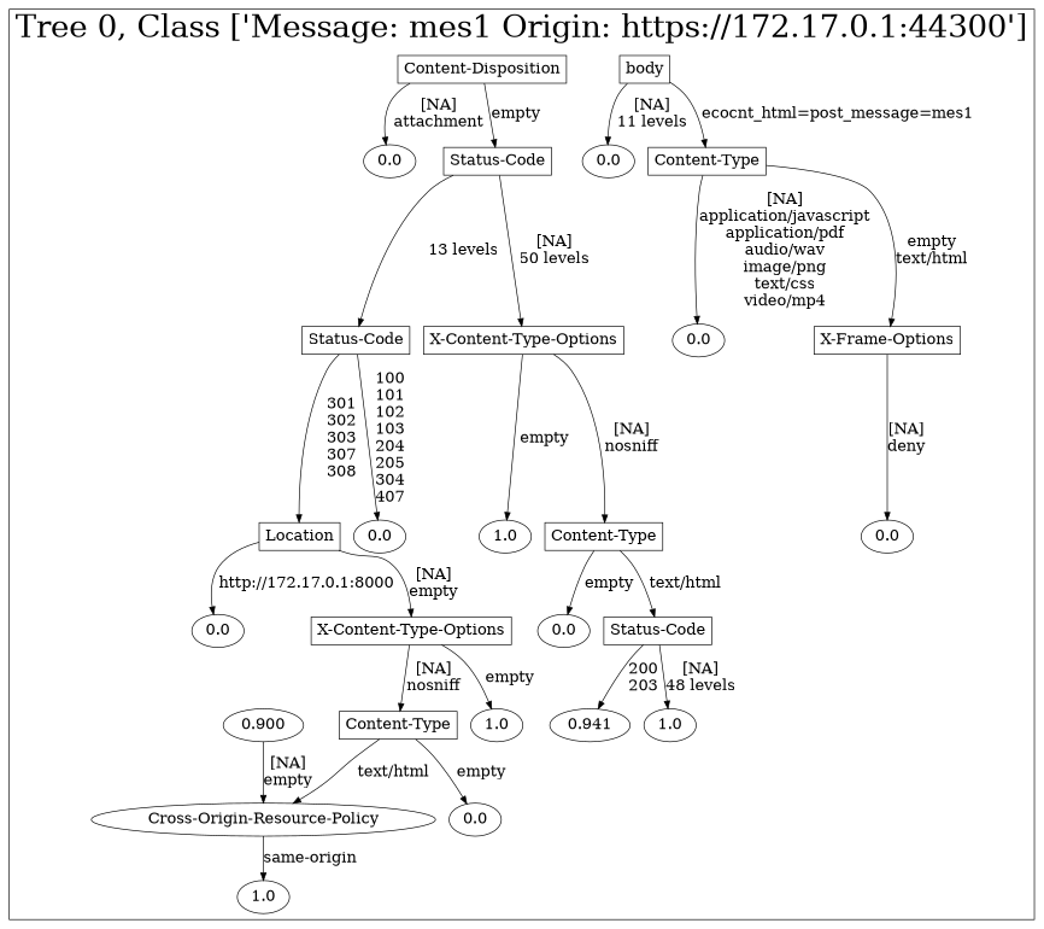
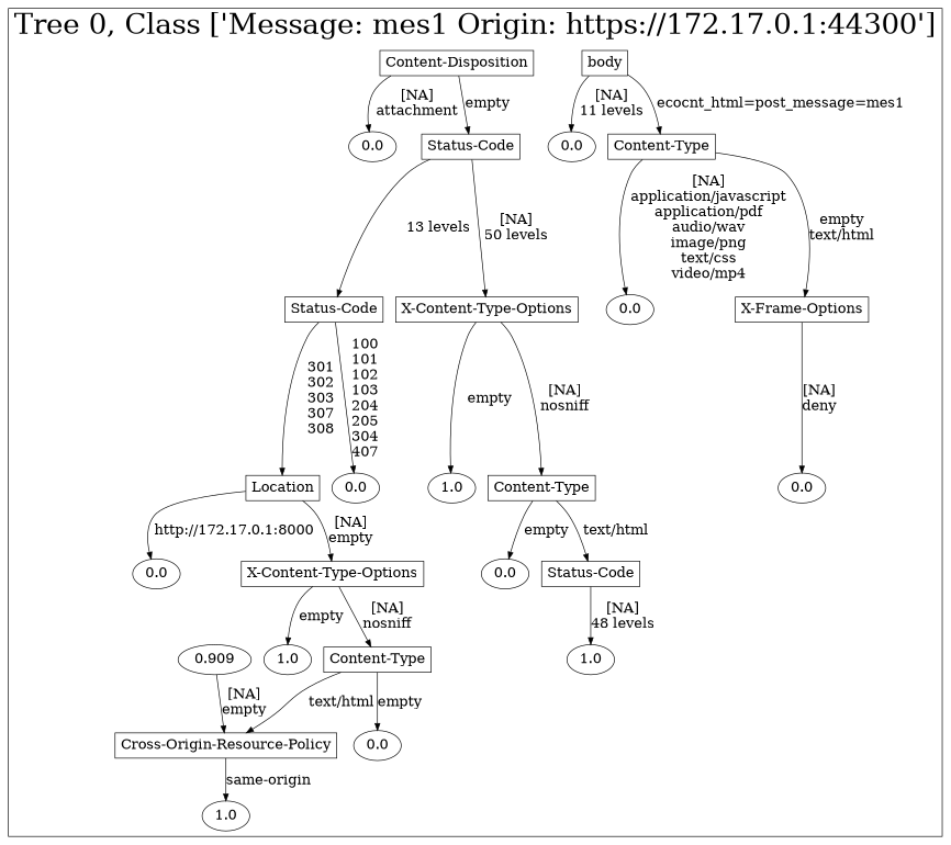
  digraph {
    node [fontsize=20]
    edge [fontsize=20]
    n1 [label=body shape=box]
    n2 [label=0.0]
    n3 [label="Content-Type" shape=box]
    n4 [label=0.0]
    n5 [label="X-Frame-Options" shape=box]
    n6 [label=0.0]
    n7 [label="Content-Disposition" shape=box]
    n8 [label=0.0]
    n9 [label="Status-Code" shape=box]
    n10 [label="Status-Code" shape=box]
    n11 [label="X-Content-Type-Options" shape=box]
    n12 [label=0.0]
    n13 [label=Location shape=box]
    n14 [label="Content-Type" shape=box]
    n15 [label=1.0]
    n16 [label=0.0]
    n17 [label="X-Content-Type-Options" shape=box]
    n18 [label=0.0]
    n19 [label="Status-Code" shape=box]
    n20 [label="Content-Type" shape=box]
    n21 [label=1.0]
-   n22 [label=0.941]
    n23 [label=1.0]
    n24 [label=0.0]
-   n25 [label="Cross-Origin-Resource-Policy" shape=ellipse]
-   n26 [label=0.900]
+   n25 [label="Cross-Origin-Resource-Policy" shape=box]
+   n26 [label=0.909]
    n27 [label=1.0]
    subgraph cluster_1 {
      fontsize=40
      label="Tree 0, Class ['Message: mes1 Origin: https://172.17.0.1:44300']"
      subgraph sub_2 {
        fontsize=40
        label="Tree 0, Class ['Message: mes1 Origin: https://172.17.0.1:44300']"
        n1
      }
      subgraph sub_3 {
        fontsize=40
        label="Tree 0, Class ['Message: mes1 Origin: https://172.17.0.1:44300']"
        n2
        n3
      }
      subgraph sub_4 {
        fontsize=40
        label="Tree 0, Class ['Message: mes1 Origin: https://172.17.0.1:44300']"
        n4
        n5
      }
      subgraph sub_5 {
        fontsize=40
        label="Tree 0, Class ['Message: mes1 Origin: https://172.17.0.1:44300']"
        n6
        n7
      }
      subgraph sub_6 {
        fontsize=40
        label="Tree 0, Class ['Message: mes1 Origin: https://172.17.0.1:44300']"
        n8
        n9
      }
      subgraph sub_7 {
        fontsize=40
        label="Tree 0, Class ['Message: mes1 Origin: https://172.17.0.1:44300']"
        n10
        n11
      }
      subgraph sub_8 {
        fontsize=40
        label="Tree 0, Class ['Message: mes1 Origin: https://172.17.0.1:44300']"
        n12
        n13
        n14
        n15
      }
      subgraph sub_9 {
        fontsize=40
        label="Tree 0, Class ['Message: mes1 Origin: https://172.17.0.1:44300']"
        n16
        n17
        n18
        n19
      }
      subgraph sub_10 {
        fontsize=40
        label="Tree 0, Class ['Message: mes1 Origin: https://172.17.0.1:44300']"
        n20
        n21
-       n22
        n23
      }
      subgraph sub_11 {
        fontsize=40
        label="Tree 0, Class ['Message: mes1 Origin: https://172.17.0.1:44300']"
        n24
        n25
      }
      subgraph sub_12 {
        fontsize=40
        label="Tree 0, Class ['Message: mes1 Origin: https://172.17.0.1:44300']"
        n26
        n27
      }
    }
    n1 -> n2 [label="[NA]\n11 levels\n"]
    n1 -> n3 [label="ecocnt_html=post_message=mes1\n"]
    n3 -> n4 [label="[NA]\napplication/javascript\napplication/pdf\naudio/wav\nimage/png\ntext/css\nvideo/mp4\n"]
    n3 -> n5 [label="empty\ntext/html\n"]
    n5 -> n6 [label="[NA]\ndeny\n"]
    n7 -> n8 [label="[NA]\nattachment\n"]
    n7 -> n9 [label="empty\n"]
    n9 -> n10 [label="13 levels\n"]
    n9 -> n11 [label="[NA]\n50 levels\n"]
    n10 -> n12 [label="100\n101\n102\n103\n204\n205\n304\n407\n"]
    n10 -> n13 [label="301\n302\n303\n307\n308\n"]
    n11 -> n14 [label="[NA]\nnosniff\n"]
    n11 -> n15 [label="empty\n"]
    n13 -> n16 [label="http://172.17.0.1:8000\n"]
    n13 -> n17 [label="[NA]\nempty\n"]
    n14 -> n18 [label="empty\n"]
    n14 -> n19 [label="text/html\n"]
    n17 -> n20 [label="[NA]\nnosniff\n"]
    n17 -> n21 [label="empty\n"]
-   n19 -> n22 [label="200\n203\n"]
    n19 -> n23 [label="[NA]\n48 levels\n"]
    n20 -> n24 [label="empty\n"]
    n20 -> n25 [label="text/html\n"]
    n25 -> n27 [label="same-origin\n"]
    n26 -> n25 [label="[NA]\nempty\n"]
  }
